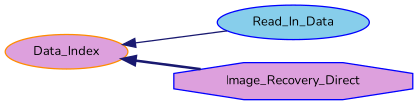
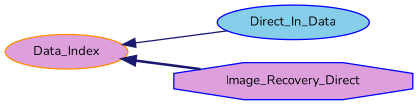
  digraph {
    fontname=Nunito
    rankdir=LR
    node [color=blue fillcolor=plum fontname=Nunito fontsize=10 shape=ellipse style=filled]
    edge [color=midnightblue dir=back fontname=Nunito fontsize=10 labelfontname=Helvetica labelfontsize=10]
    n1 [color=darkorange fontcolor=black height=0.2 label=Data_Index width=0.4]
-   n2 [fillcolor=skyblue height=0.2 label=Read_In_Data width=0.4]
+   n2 [fillcolor=skyblue height=0.2 label=Direct_In_Data width=0.4]
    n3 [height=0.2 label=Image_Recovery_Direct shape=octagon width=0.4]
    n1 -> n2 [style=solid]
    n1 -> n3 [style=bold]
  }
